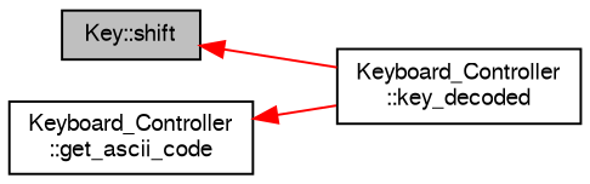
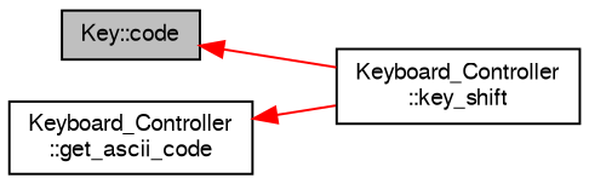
  digraph {
    rankdir=LR
    node [color=black fontname=FreeSans fontsize=10 shape=record]
    edge [color=red dir=back fontname=FreeSans fontsize=10 labelfontname=FreeSans labelfontsize=10 style=solid]
-   n1 [fillcolor=grey75 fontcolor=black height=0.2 label="Key::shift" style=filled width=0.4]
-   n2 [height=0.2 label="Keyboard_Controller\l::key_decoded" width=0.4]
+   n1 [fillcolor=grey75 fontcolor=black height=0.2 label="Key::code" style=filled width=0.4]
+   n2 [height=0.2 label="Keyboard_Controller\l::key_shift" width=0.4]
    n3 [height=0.2 label="Keyboard_Controller\l::get_ascii_code" width=0.4]
    n1 -> n2
    n3 -> n2
  }
